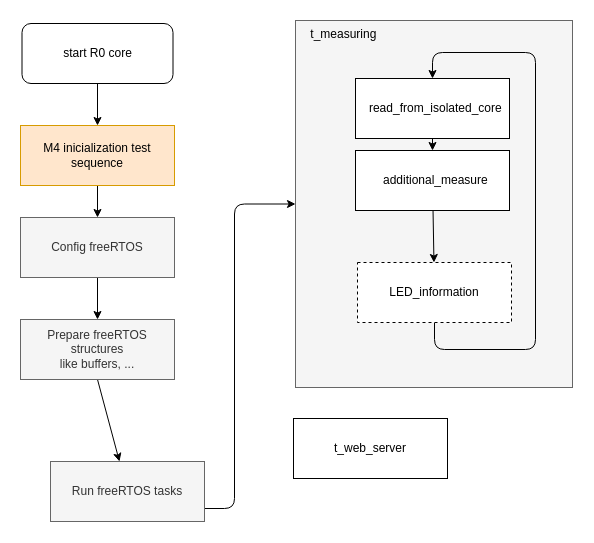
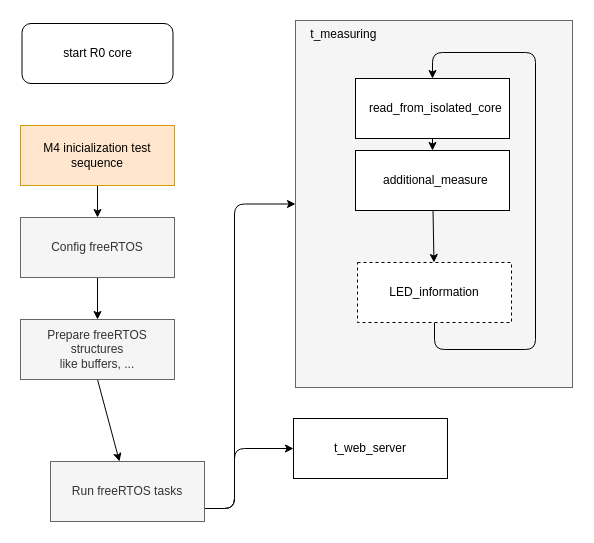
  <mxCell id="0" />
  <mxCell id="1" parent="0" />
  <mxCell id="2" value="&lt;span style=&quot;color: rgb(0, 0, 0);&quot;&gt;&amp;nbsp;&amp;nbsp;&lt;/span&gt;&lt;span style=&quot;color: rgb(0, 0, 0);&quot;&gt;&amp;nbsp; t_measuring&lt;/span&gt;" style="rounded=0;whiteSpace=wrap;html=1;align=left;verticalAlign=top;fillColor=#f5f5f5;strokeColor=#666666;fontColor=#333333;" parent="1" vertex="1"><mxGeometry x="295" y="20" width="277" height="367" as="geometry" /></mxCell>
  <mxCell id="3" style="edgeStyle=orthogonalEdgeStyle;html=1;exitX=0.5;exitY=1;exitDx=0;exitDy=0;entryX=0.5;entryY=0;entryDx=0;entryDy=0;" parent="1" source="4" target="16" edge="1"><mxGeometry relative="1" as="geometry"><Array as="points"><mxPoint x="434" y="349" /><mxPoint x="535" y="349" /><mxPoint x="535" y="52" /><mxPoint x="432" y="52" /></Array></mxGeometry></mxCell>
  <mxCell id="4" value="LED_information" style="rounded=0;whiteSpace=wrap;html=1;dashed=1;" parent="1" vertex="1"><mxGeometry x="357" y="262" width="154" height="60" as="geometry" /></mxCell>
- <mxCell id="5" style="edgeStyle=none;html=1;exitX=0.5;exitY=1;exitDx=0;exitDy=0;entryX=0.5;entryY=0;entryDx=0;entryDy=0;" parent="1" source="6" target="20" edge="1"><mxGeometry relative="1" as="geometry" /></mxCell>
  <mxCell id="6" value="start R0 core" style="rounded=1;whiteSpace=wrap;html=1;" parent="1" vertex="1"><mxGeometry x="21.5" y="23" width="151" height="60" as="geometry" /></mxCell>
  <mxCell id="7" style="edgeStyle=none;html=1;exitX=0.5;exitY=1;exitDx=0;exitDy=0;" parent="1" source="8" target="13" edge="1"><mxGeometry relative="1" as="geometry" /></mxCell>
  <mxCell id="8" value="Config freeRTOS" style="rounded=0;whiteSpace=wrap;html=1;fillColor=#f5f5f5;fontColor=#333333;strokeColor=#666666;" parent="1" vertex="1"><mxGeometry x="20" y="217" width="154" height="60" as="geometry" /></mxCell>
+ <mxCell id="9" style="edgeStyle=orthogonalEdgeStyle;html=1;exitX=0.5;exitY=1;exitDx=0;exitDy=0;entryX=0;entryY=0.5;entryDx=0;entryDy=0;" parent="1" source="11" target="14" edge="1"><mxGeometry relative="1" as="geometry"><Array as="points"><mxPoint x="97" y="508" /><mxPoint x="234" y="508" /><mxPoint x="234" y="448" /></Array></mxGeometry></mxCell>
  <mxCell id="10" style="edgeStyle=orthogonalEdgeStyle;html=1;exitX=0.5;exitY=1;exitDx=0;exitDy=0;entryX=0;entryY=0.5;entryDx=0;entryDy=0;" parent="1" source="11" target="2" edge="1"><mxGeometry relative="1" as="geometry"><Array as="points"><mxPoint x="97" y="508" /><mxPoint x="234" y="508" /><mxPoint x="234" y="204" /></Array></mxGeometry></mxCell>
  <mxCell id="11" value="Run freeRTOS tasks" style="rounded=0;whiteSpace=wrap;html=1;fillColor=#f5f5f5;fontColor=#333333;strokeColor=#666666;" parent="1" vertex="1"><mxGeometry x="50" y="461" width="154" height="60" as="geometry" /></mxCell>
  <mxCell id="12" style="edgeStyle=none;html=1;exitX=0.5;exitY=1;exitDx=0;exitDy=0;" parent="1" source="13" target="11" edge="1"><mxGeometry relative="1" as="geometry" /></mxCell>
  <mxCell id="13" value="Prepare freeRTOS structures&lt;div&gt;like buffers, ...&lt;/div&gt;" style="rounded=0;whiteSpace=wrap;html=1;fillColor=#f5f5f5;fontColor=#333333;strokeColor=#666666;" parent="1" vertex="1"><mxGeometry x="20" y="319" width="154" height="60" as="geometry" /></mxCell>
  <mxCell id="14" value="t_web_server" style="rounded=0;whiteSpace=wrap;html=1;" parent="1" vertex="1"><mxGeometry x="293" y="418" width="154" height="60" as="geometry" /></mxCell>
  <mxCell id="15" style="edgeStyle=none;html=1;" parent="1" source="16" target="18" edge="1"><mxGeometry relative="1" as="geometry" /></mxCell>
  <mxCell id="16" value="&lt;span style=&quot;color: rgb(0, 0, 0); text-align: left;&quot;&gt;&amp;nbsp; read_from_isolated_core&lt;/span&gt;" style="rounded=0;whiteSpace=wrap;html=1;" parent="1" vertex="1"><mxGeometry x="355" y="78" width="154" height="60" as="geometry" /></mxCell>
  <mxCell id="17" style="edgeStyle=none;html=1;" parent="1" source="18" target="4" edge="1"><mxGeometry relative="1" as="geometry" /></mxCell>
  <mxCell id="18" value="&lt;span style=&quot;color: rgb(0, 0, 0); text-align: left;&quot;&gt;&amp;nbsp; additional_measure&lt;/span&gt;" style="rounded=0;whiteSpace=wrap;html=1;" parent="1" vertex="1"><mxGeometry x="355" y="150" width="154" height="60" as="geometry" /></mxCell>
  <mxCell id="19" style="edgeStyle=none;html=1;exitX=0.5;exitY=1;exitDx=0;exitDy=0;" parent="1" source="20" target="8" edge="1"><mxGeometry relative="1" as="geometry" /></mxCell>
  <mxCell id="20" value="M4 inicialization test sequence" style="rounded=0;whiteSpace=wrap;html=1;fillColor=#ffe6cc;strokeColor=#d79b00;" parent="1" vertex="1"><mxGeometry x="20" y="125" width="154" height="60" as="geometry" /></mxCell>
